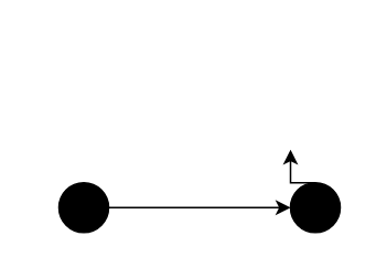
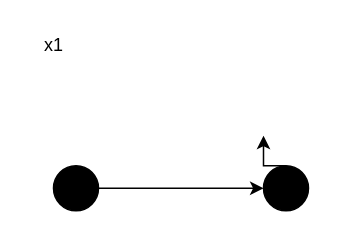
  <mxCell id="0" />
  <mxCell id="1" parent="0" />
  <mxCell id="2" value="" style="ellipse;whiteSpace=wrap;html=1;fillColor=#000000;" vertex="1" parent="1"><mxGeometry x="35" y="110" width="30" height="30" as="geometry" /></mxCell>
+ <mxCell id="3" value="x1" style="text;html=1;align=center;verticalAlign=middle;resizable=0;points=[];autosize=1;strokeColor=none;fillColor=none;" vertex="1" parent="1"><mxGeometry x="20" y="20" width="30" height="20" as="geometry" /></mxCell>
  <mxCell id="4" style="edgeStyle=orthogonalEdgeStyle;rounded=0;orthogonalLoop=1;jettySize=auto;html=1;exitX=0.5;exitY=0;exitDx=0;exitDy=0;" edge="1" parent="1" source="5"><mxGeometry relative="1" as="geometry"><mxPoint x="175" y="90" as="targetPoint" /></mxGeometry></mxCell>
  <mxCell id="5" value="" style="ellipse;whiteSpace=wrap;html=1;fillColor=#000000;" vertex="1" parent="1"><mxGeometry x="175" y="110" width="30" height="30" as="geometry" /></mxCell>
  <mxCell id="6" value="" style="endArrow=classic;html=1;rounded=0;" edge="1" parent="1" source="2" target="5"><mxGeometry width="50" height="50" relative="1" as="geometry"><mxPoint x="75" y="170" as="sourcePoint" /><mxPoint x="125" y="120" as="targetPoint" /></mxGeometry></mxCell>
